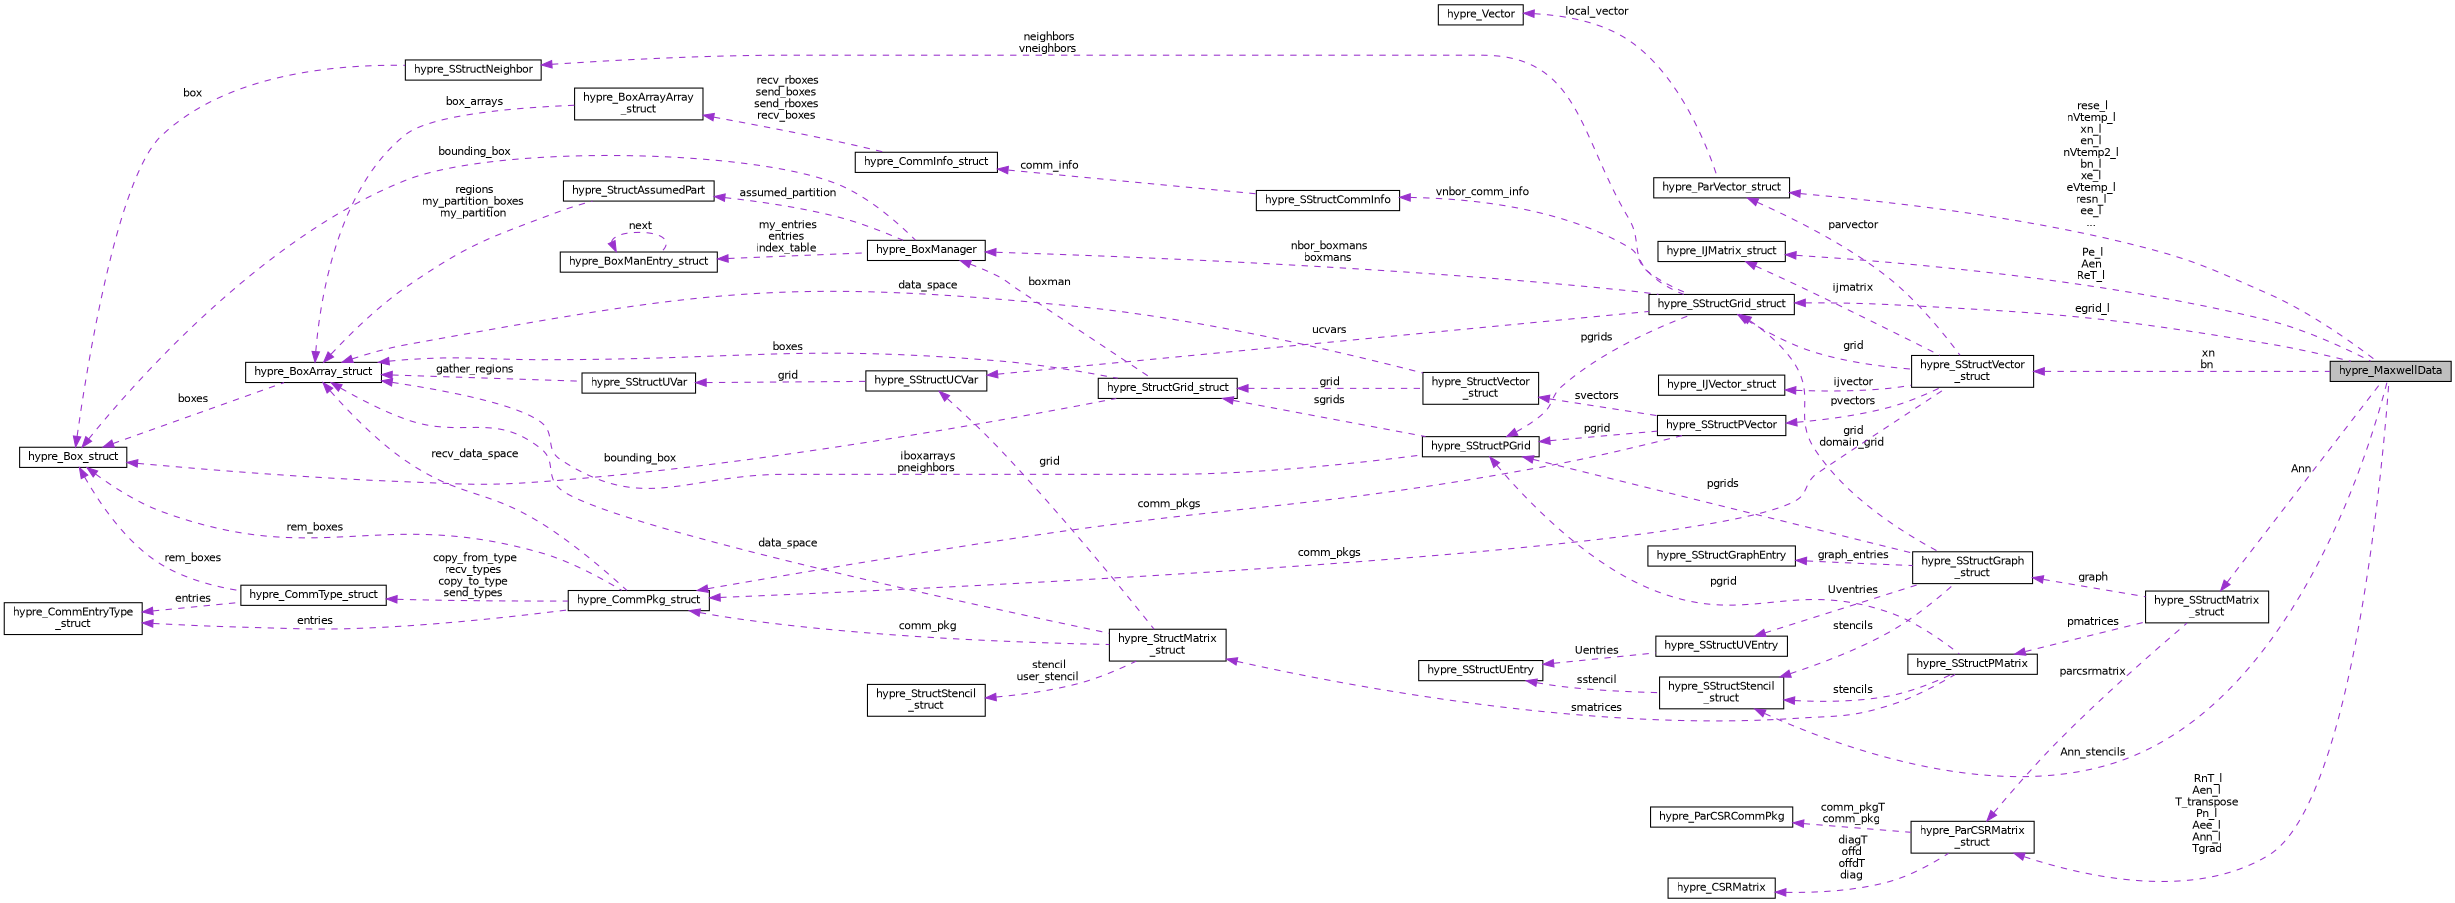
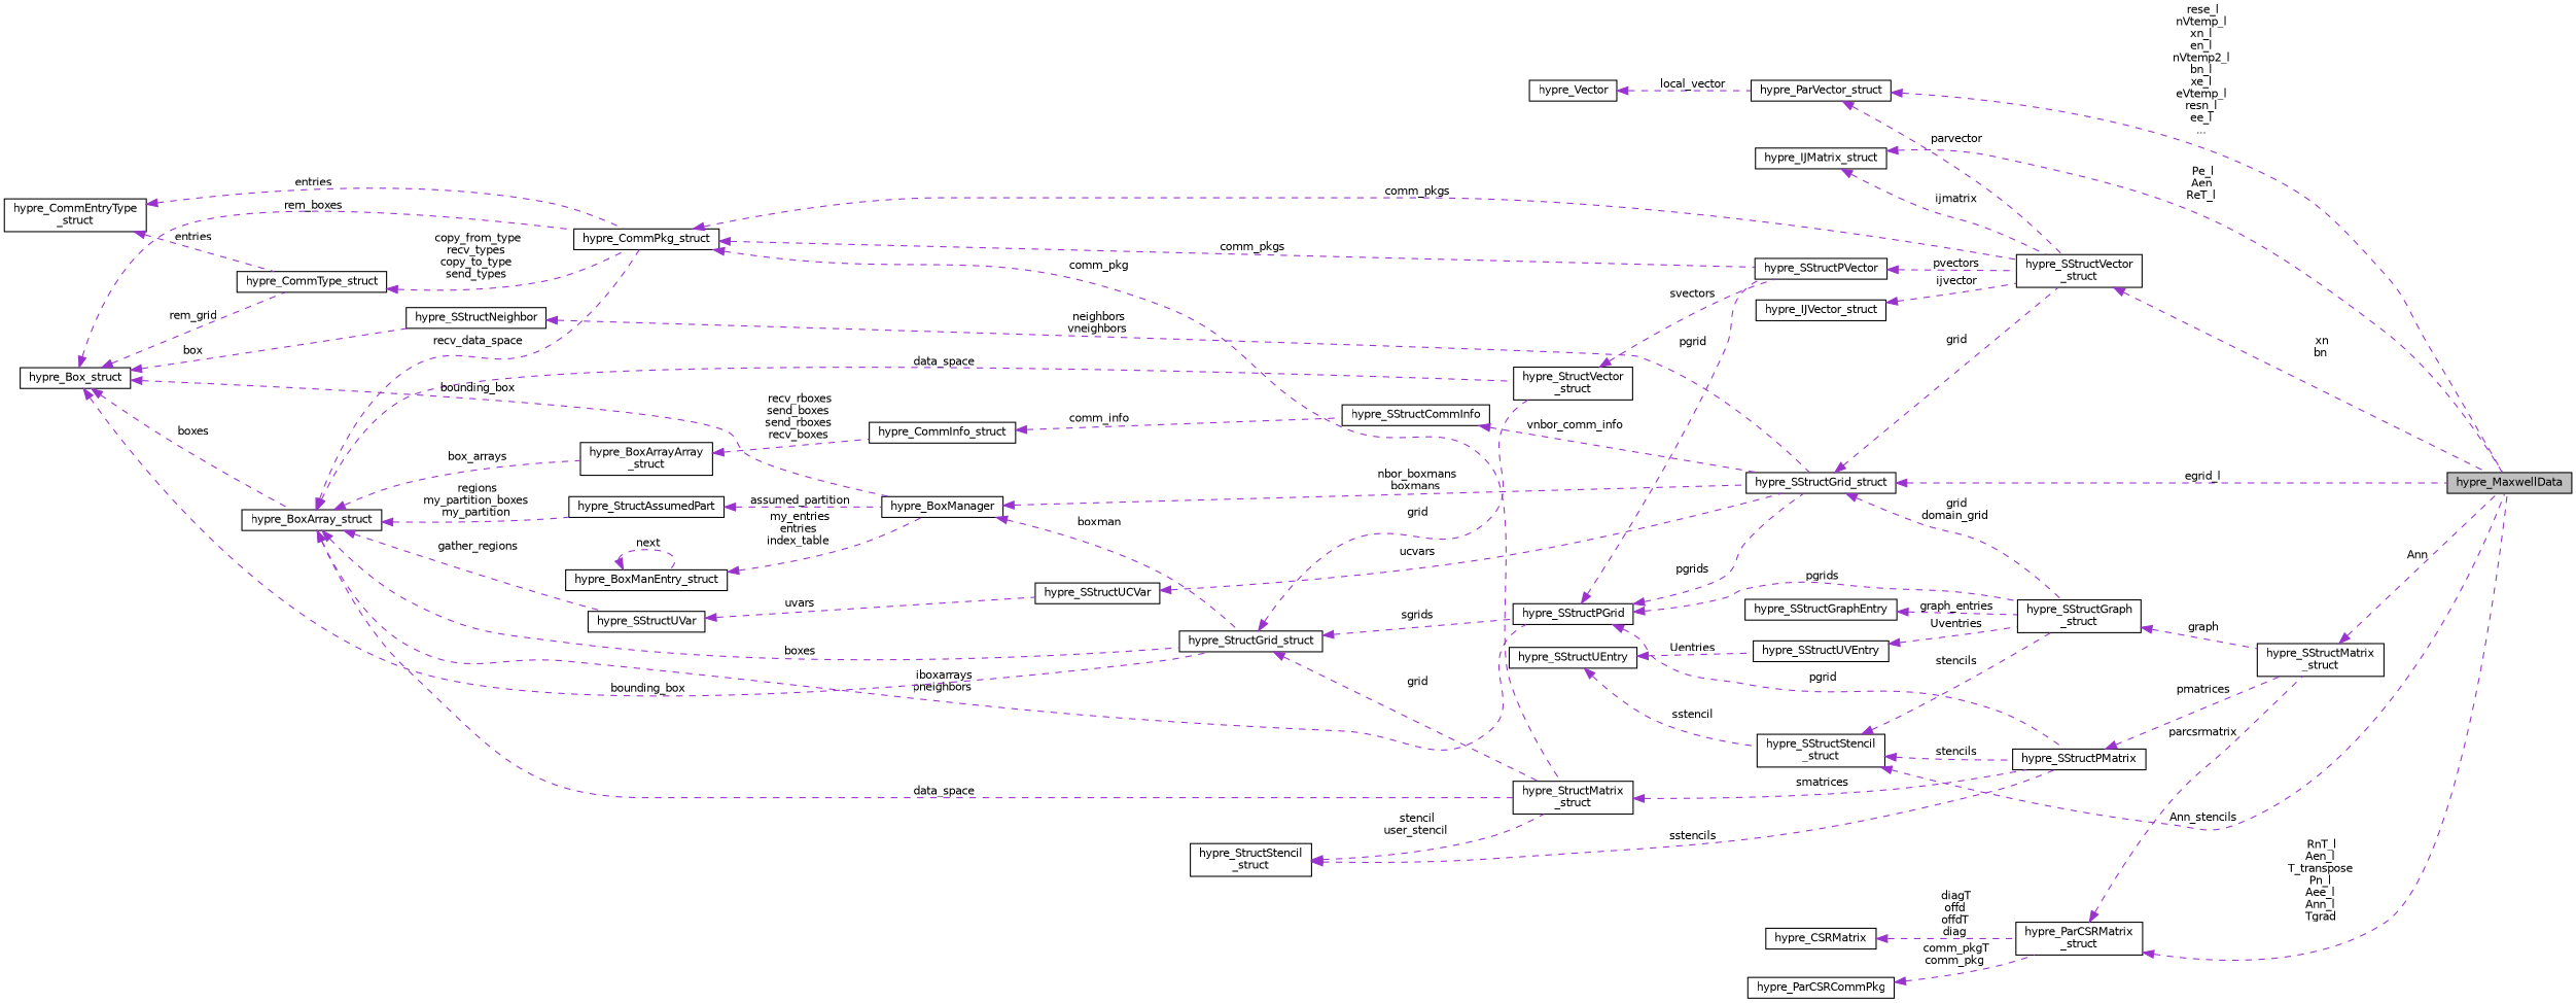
  digraph {
    rankdir=LR
    node [color=black fillcolor=white fontname=Helvetica fontsize=10 shape=record style=filled]
    edge [color=darkorchid3 dir=back fontname=Helvetica fontsize=10 labelfontname=Helvetica labelfontsize=10 style=dashed]
    n1 [fillcolor=grey75 fontcolor=black height=0.2 label=hypre_MaxwellData width=0.4]
    n2 [height=0.2 label="hypre_ParCSRMatrix\l_struct" width=0.4]
    n3 [height=0.2 label="hypre_SStructMatrix\l_struct" width=0.4]
    n4 [height=0.2 label=hypre_ParCSRCommPkg width=0.4]
    n5 [height=0.2 label=hypre_CSRMatrix width=0.4]
    n6 [height=0.2 label=hypre_ParVector_struct width=0.4]
    n7 [height=0.2 label="hypre_SStructVector\l_struct" width=0.4]
    n8 [height=0.2 label=hypre_IJMatrix_struct width=0.4]
    n9 [height=0.2 label=hypre_SStructPMatrix width=0.4]
    n10 [height=0.2 label=hypre_SStructPGrid width=0.4]
    n11 [height=0.2 label="hypre_SStructGraph\l_struct" width=0.4]
    n12 [height=0.2 label=hypre_SStructGrid_struct width=0.4]
    n13 [height=0.2 label=hypre_SStructPVector width=0.4]
    n14 [height=0.2 label=hypre_BoxArray_struct width=0.4]
    n15 [height=0.2 label=hypre_StructGrid_struct width=0.4]
    n16 [height=0.2 label=hypre_StructAssumedPart width=0.4]
    n17 [height=0.2 label="hypre_StructMatrix\l_struct" width=0.4]
    n18 [height=0.2 label=hypre_CommPkg_struct width=0.4]
    n19 [height=0.2 label="hypre_BoxArrayArray\l_struct" width=0.4]
    n20 [height=0.2 label="hypre_StructVector\l_struct" width=0.4]
    n21 [height=0.2 label=hypre_SStructUVar width=0.4]
    n22 [height=0.2 label=hypre_BoxManager width=0.4]
    n23 [height=0.2 label=hypre_CommInfo_struct width=0.4]
    n24 [height=0.2 label=hypre_Box_struct width=0.4]
    n25 [height=0.2 label=hypre_CommType_struct width=0.4]
    n26 [height=0.2 label=hypre_SStructNeighbor width=0.4]
    n27 [height=0.2 label=hypre_BoxManEntry_struct width=0.4]
    n28 [height=0.2 label="hypre_CommEntryType\l_struct" width=0.4]
    n29 [height=0.2 label="hypre_StructStencil\l_struct" width=0.4]
    n30 [height=0.2 label="hypre_SStructStencil\l_struct" width=0.4]
    n31 [height=0.2 label=hypre_SStructGraphEntry width=0.4]
    n32 [height=0.2 label=hypre_SStructUVEntry width=0.4]
    n33 [height=0.2 label=hypre_SStructUEntry width=0.4]
    n34 [height=0.2 label=hypre_SStructCommInfo width=0.4]
    n35 [height=0.2 label=hypre_SStructUCVar width=0.4]
    n36 [height=0.2 label=hypre_Vector width=0.4]
    n37 [height=0.2 label=hypre_IJVector_struct width=0.4]
    n2 -> n1 [label=" RnT_l\nAen_l\nT_transpose\nPn_l\nAee_l\nAnn_l\nTgrad"]
    n2 -> n3 [label=" parcsrmatrix"]
    n3 -> n1 [label=" Ann"]
    n4 -> n2 [label=" comm_pkgT\ncomm_pkg"]
    n5 -> n2 [label=" diagT\noffd\noffdT\ndiag"]
    n6 -> n1 [label=" rese_l\nnVtemp_l\nxn_l\nen_l\nnVtemp2_l\nbn_l\nxe_l\neVtemp_l\nresn_l\nee_l\n..."]
    n6 -> n7 [label=" parvector"]
    n7 -> n1 [label=" xn\nbn"]
    n8 -> n1 [label=" Pe_l\nAen\nReT_l"]
    n8 -> n7 [label=" ijmatrix"]
    n9 -> n3 [label=" pmatrices"]
    n10 -> n9 [label=" pgrid"]
    n10 -> n11 [label=" pgrids"]
    n10 -> n12 [label=" pgrids"]
    n10 -> n13 [label=" pgrid"]
    n11 -> n3 [label=" graph"]
    n12 -> n1 [label=" egrid_l"]
    n12 -> n7 [label=" grid"]
    n12 -> n11 [label=" grid\ndomain_grid"]
    n13 -> n7 [label=" pvectors"]
    n14 -> n10 [label=" iboxarrays\npneighbors"]
    n14 -> n15 [label=" boxes"]
    n14 -> n16 [label=" regions\nmy_partition_boxes\nmy_partition"]
    n14 -> n17 [label=" data_space"]
    n14 -> n18 [label=" recv_data_space"]
    n14 -> n19 [label=" box_arrays"]
    n14 -> n20 [label=" data_space"]
    n14 -> n21 [label=" gather_regions"]
    n15 -> n10 [label=" sgrids"]
-   n35 -> n17 [label=" grid"]
+   n15 -> n17 [label=" grid"]
    n15 -> n20 [label=" grid"]
    n16 -> n22 [label=" assumed_partition"]
    n17 -> n9 [label=" smatrices"]
    n18 -> n7 [label=" comm_pkgs"]
    n18 -> n13 [label=" comm_pkgs"]
    n18 -> n17 [label=" comm_pkg"]
    n19 -> n23 [label=" recv_rboxes\nsend_boxes\nsend_rboxes\nrecv_boxes"]
    n20 -> n13 [label=" svectors"]
-   n21 -> n35 [label=" grid"]
+   n21 -> n35 [label=" uvars"]
    n22 -> n12 [label=" nbor_boxmans\nboxmans"]
    n22 -> n15 [label=" boxman"]
    n23 -> n34 [label=" comm_info"]
    n24 -> n14 [label=" boxes"]
    n24 -> n15 [label=" bounding_box"]
    n24 -> n18 [label=" rem_boxes"]
    n24 -> n22 [label=" bounding_box"]
-   n24 -> n25 [label=" rem_boxes"]
+   n24 -> n25 [label=" rem_grid"]
    n24 -> n26 [label=" box"]
    n25 -> n18 [label=" copy_from_type\nrecv_types\ncopy_to_type\nsend_types"]
    n26 -> n12 [label=" neighbors\nvneighbors"]
    n27 -> n22 [label=" my_entries\nentries\nindex_table"]
    n27 -> n27 [label=" next"]
    n28 -> n18 [label=" entries"]
    n28 -> n25 [label=" entries"]
+   n29 -> n9 [label=" sstencils"]
    n29 -> n17 [label=" stencil\nuser_stencil"]
    n30 -> n1 [label=" Ann_stencils"]
    n30 -> n9 [label=" stencils"]
    n30 -> n11 [label=" stencils"]
    n31 -> n11 [label=" graph_entries"]
    n32 -> n11 [label=" Uventries"]
    n33 -> n30 [label=" sstencil"]
    n33 -> n32 [label=" Uentries"]
    n34 -> n12 [label=" vnbor_comm_info"]
    n35 -> n12 [label=" ucvars"]
    n36 -> n6 [label=" local_vector"]
    n37 -> n7 [label=" ijvector"]
  }
